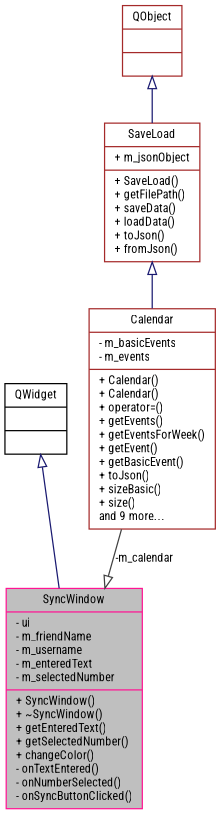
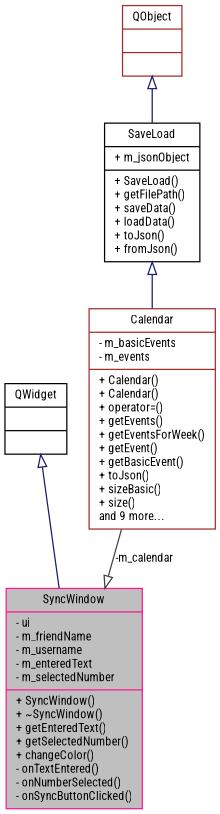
  digraph {
    fontname="Roboto Condensed"
    node [color=black fillcolor=white fontname="Roboto Condensed" fontsize=10 shape=record style=filled]
    edge [arrowtail=onormal color=midnightblue dir=back fontname="Roboto Condensed" fontsize=10 labelfontname=Helvetica labelfontsize=10 style=solid]
    n1 [color=deeppink fillcolor=grey75 fontcolor=black height=0.2 label="{SyncWindow\n|- ui\l- m_friendName\l- m_username\l- m_enteredText\l- m_selectedNumber\l|+ SyncWindow()\l+ ~SyncWindow()\l+ getEnteredText()\l+ getSelectedNumber()\l+ changeColor()\l- onTextEntered()\l- onNumberSelected()\l- onSyncButtonClicked()\l}" width=0.4]
    n2 [height=0.2 label="{QWidget\n||}" width=0.4]
    n3 [color=brown height=0.2 label="{Calendar\n|- m_basicEvents\l- m_events\l|+ Calendar()\l+ Calendar()\l+ operator=()\l+ getEvents()\l+ getEventsForWeek()\l+ getEvent()\l+ getBasicEvent()\l+ toJson()\l+ sizeBasic()\l+ size()\land 9 more...\l}" width=0.4]
-   n4 [color=brown height=0.2 label="{SaveLoad\n|+ m_jsonObject\l|+ SaveLoad()\l+ getFilePath()\l+ saveData()\l+ loadData()\l+ toJson()\l+ fromJson()\l}" width=0.4]
+   n4 [height=0.2 label="{SaveLoad\n|+ m_jsonObject\l|+ SaveLoad()\l+ getFilePath()\l+ saveData()\l+ loadData()\l+ toJson()\l+ fromJson()\l}" width=0.4]
    n5 [color=brown height=0.2 label="{QObject\n||}" width=0.4]
    n2 -> n1
    n3 -> n1 [arrowhead=onormal color=grey25 label=" -m_calendar" arrowtail="" dir=""]
    n4 -> n3
    n5 -> n4
  }
